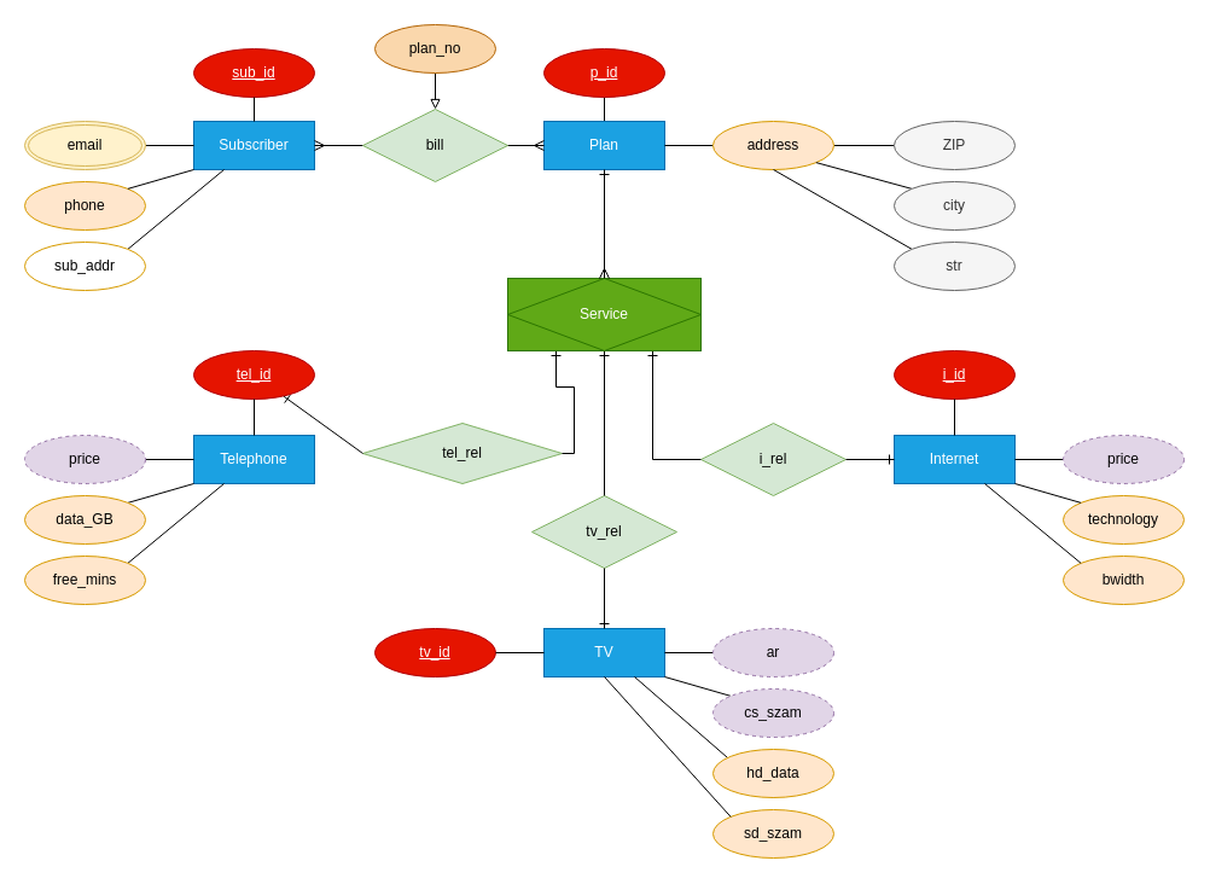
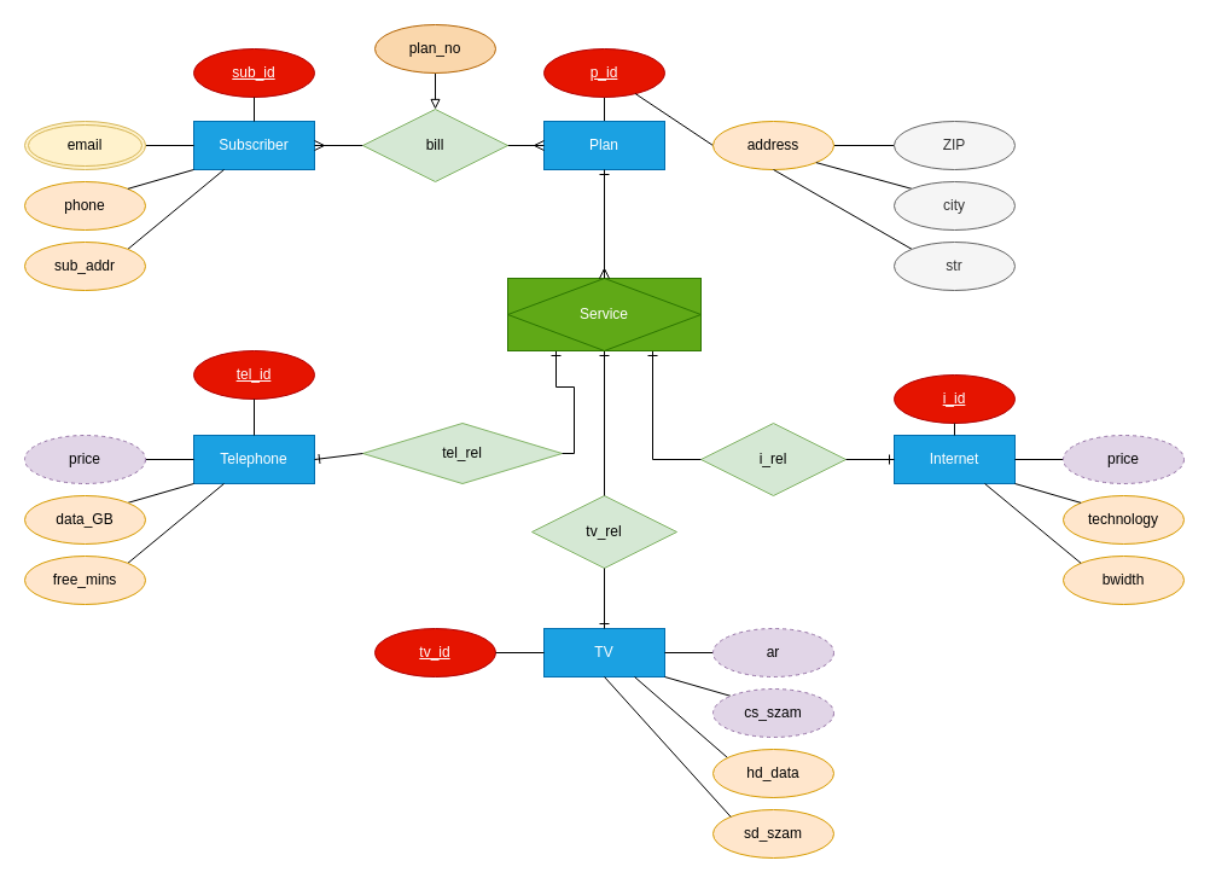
  <mxCell id="0" />
  <mxCell id="1" parent="0" />
  <mxCell id="2" value="Subscriber" style="whiteSpace=wrap;html=1;align=center;fillColor=#1ba1e2;fontColor=#ffffff;strokeColor=#006EAF;" parent="1" vertex="1"><mxGeometry x="160" y="100" width="100" height="40" as="geometry" /></mxCell>
  <mxCell id="3" value="sub_id" style="ellipse;whiteSpace=wrap;html=1;align=center;fontStyle=4;fillColor=#e51400;fontColor=#ffffff;strokeColor=#B20000;" parent="1" vertex="1"><mxGeometry x="160" width="100" height="40" as="geometry" y="40" /></mxCell>
  <mxCell id="4" value="phone" style="ellipse;whiteSpace=wrap;html=1;align=center;fillColor=#ffe6cc;strokeColor=#d79b00;" parent="1" vertex="1"><mxGeometry x="20" y="150" width="100" height="40" as="geometry" /></mxCell>
  <mxCell id="5" value="" style="endArrow=none;html=1;rounded=0;exitX=1;exitY=0.5;exitDx=0;exitDy=0;entryX=0;entryY=0.5;entryDx=0;entryDy=0;" parent="1" source="58" target="2" edge="1"><mxGeometry relative="1" as="geometry"><mxPoint x="50" y="170" as="sourcePoint" /><mxPoint x="200" y="280" as="targetPoint" /></mxGeometry></mxCell>
  <mxCell id="6" value="" style="endArrow=none;html=1;rounded=0;exitX=1;exitY=0;exitDx=0;exitDy=0;entryX=0;entryY=1;entryDx=0;entryDy=0;" parent="1" source="4" target="2" edge="1"><mxGeometry relative="1" as="geometry"><mxPoint x="150" y="270" as="sourcePoint" /><mxPoint x="310" y="270" as="targetPoint" /></mxGeometry></mxCell>
  <mxCell id="7" value="" style="endArrow=none;html=1;rounded=0;exitX=0.5;exitY=1;exitDx=0;exitDy=0;entryX=0.5;entryY=0;entryDx=0;entryDy=0;" parent="1" source="3" target="2" edge="1"><mxGeometry relative="1" as="geometry"><mxPoint x="90" y="320" as="sourcePoint" /><mxPoint x="250" y="320" as="targetPoint" /></mxGeometry></mxCell>
  <mxCell id="8" value="i_rel" style="shape=rhombus;perimeter=rhombusPerimeter;whiteSpace=wrap;html=1;align=center;fillColor=#d5e8d4;strokeColor=#82b366;" parent="1" vertex="1"><mxGeometry x="580" y="350" width="120" height="60" as="geometry" /></mxCell>
  <mxCell id="9" value="tv_rel" style="shape=rhombus;perimeter=rhombusPerimeter;whiteSpace=wrap;html=1;align=center;fillColor=#d5e8d4;strokeColor=#82b366;" parent="1" vertex="1"><mxGeometry x="440" y="410" width="120" height="60" as="geometry" /></mxCell>
  <mxCell id="10" value="tel_rel" style="shape=rhombus;perimeter=rhombusPerimeter;whiteSpace=wrap;html=1;align=center;fillColor=#d5e8d4;strokeColor=#82b366;" parent="1" vertex="1"><mxGeometry x="300" y="350" width="165" height="50" as="geometry" /></mxCell>
  <mxCell id="11" value="" style="endArrow=ERone;html=1;rounded=0;entryX=0.75;entryY=1;entryDx=0;entryDy=0;exitX=0;exitY=0.5;exitDx=0;exitDy=0;startArrow=none;startFill=0;endFill=0;edgeStyle=orthogonalEdgeStyle;" parent="1" source="8" target="32" edge="1"><mxGeometry width="50" height="50" relative="1" as="geometry"><mxPoint x="600" y="330" as="sourcePoint" /><mxPoint x="515" y="260" as="targetPoint" /></mxGeometry></mxCell>
  <mxCell id="12" value="" style="endArrow=ERone;html=1;rounded=0;exitX=0.5;exitY=0;exitDx=0;exitDy=0;entryX=0.5;entryY=1;entryDx=0;entryDy=0;startArrow=none;startFill=0;endFill=0;edgeStyle=orthogonalEdgeStyle;" parent="1" source="9" target="32" edge="1"><mxGeometry width="50" height="50" relative="1" as="geometry"><mxPoint x="380" y="330" as="sourcePoint" /><mxPoint x="490" y="260" as="targetPoint" /></mxGeometry></mxCell>
  <mxCell id="13" value="" style="endArrow=ERone;html=1;rounded=0;entryX=0.25;entryY=1;entryDx=0;entryDy=0;exitX=1;exitY=0.5;exitDx=0;exitDy=0;startArrow=none;startFill=0;endFill=0;edgeStyle=orthogonalEdgeStyle;" parent="1" source="10" target="32" edge="1"><mxGeometry width="50" height="50" relative="1" as="geometry"><mxPoint x="340" y="420" as="sourcePoint" /><mxPoint x="465" y="260" as="targetPoint" /></mxGeometry></mxCell>
  <mxCell id="14" value="Internet" style="whiteSpace=wrap;html=1;align=center;fillColor=#1ba1e2;strokeColor=#006EAF;fontColor=#ffffff;" parent="1" vertex="1"><mxGeometry x="740" y="360" width="100" height="40" as="geometry" /></mxCell>
  <mxCell id="15" value="" style="endArrow=ERone;html=1;rounded=0;entryX=0;entryY=0.5;entryDx=0;entryDy=0;exitX=1;exitY=0.5;exitDx=0;exitDy=0;endFill=0;" parent="1" source="8" target="14" edge="1"><mxGeometry width="50" height="50" relative="1" as="geometry"><mxPoint x="680" y="310" as="sourcePoint" /><mxPoint x="730" y="260" as="targetPoint" /></mxGeometry></mxCell>
  <mxCell id="16" value="TV" style="whiteSpace=wrap;html=1;align=center;fillColor=#1ba1e2;fontColor=#ffffff;strokeColor=#006EAF;" parent="1" vertex="1"><mxGeometry x="450" y="520" width="100" height="40" as="geometry" /></mxCell>
  <mxCell id="17" value="Telephone" style="whiteSpace=wrap;html=1;align=center;fillColor=#1ba1e2;fontColor=#ffffff;strokeColor=#006EAF;" parent="1" vertex="1"><mxGeometry x="160" y="360" width="100" height="40" as="geometry" /></mxCell>
  <mxCell id="18" value="" style="endArrow=ERone;html=1;rounded=0;entryX=0.5;entryY=0;entryDx=0;entryDy=0;exitX=0.5;exitY=1;exitDx=0;exitDy=0;startArrow=none;startFill=0;endFill=0;" parent="1" source="9" target="16" edge="1"><mxGeometry width="50" height="50" relative="1" as="geometry"><mxPoint x="530" y="520" as="sourcePoint" /><mxPoint x="580" y="470" as="targetPoint" /></mxGeometry></mxCell>
- <mxCell id="19" value="" style="endArrow=ERone;html=1;rounded=0;endFill=0;exitX=0;exitY=0.5;exitDx=0;exitDy=0;" parent="1" source="10" target="25" edge="1"><mxGeometry width="50" height="50" relative="1" as="geometry"><mxPoint x="80" y="380" as="sourcePoint" /><mxPoint x="80" y="440" as="targetPoint" /></mxGeometry></mxCell>
+ <mxCell id="19" value="" style="endArrow=ERone;html=1;rounded=0;entryX=1;entryY=0.5;entryDx=0;entryDy=0;endFill=0;exitX=0;exitY=0.5;exitDx=0;exitDy=0;" parent="1" source="10" target="17" edge="1"><mxGeometry width="50" height="50" relative="1" as="geometry"><mxPoint x="80" y="380" as="sourcePoint" /><mxPoint x="80" y="440" as="targetPoint" /></mxGeometry></mxCell>
  <mxCell id="20" value="bwidth" style="ellipse;whiteSpace=wrap;html=1;align=center;fillColor=#ffe6cc;strokeColor=#d79b00;" parent="1" vertex="1"><mxGeometry x="880" y="460" width="100" height="40" as="geometry" /></mxCell>
  <mxCell id="21" value="technology" style="ellipse;whiteSpace=wrap;html=1;align=center;fillColor=#ffe6cc;strokeColor=#d79b00;" parent="1" vertex="1"><mxGeometry x="880" y="410" width="100" height="40" as="geometry" /></mxCell>
- <mxCell id="22" value="i_id" style="ellipse;whiteSpace=wrap;html=1;align=center;fontStyle=4;fillColor=#e51400;fontColor=#ffffff;strokeColor=#B20000;" parent="1" vertex="1"><mxGeometry x="740" y="290" width="100" height="40" as="geometry" /></mxCell>
+ <mxCell id="22" value="i_id" style="ellipse;whiteSpace=wrap;html=1;align=center;fontStyle=4;fillColor=#e51400;fontColor=#ffffff;strokeColor=#B20000;" parent="1" vertex="1"><mxGeometry x="740" y="310" width="100" height="40" as="geometry" /></mxCell>
  <mxCell id="23" value="tv_id" style="ellipse;whiteSpace=wrap;html=1;align=center;fontStyle=4;fillColor=#e51400;fontColor=#ffffff;strokeColor=#B20000;" parent="1" vertex="1"><mxGeometry x="310" y="520" width="100" height="40" as="geometry" /></mxCell>
  <mxCell id="24" value="sd_szam" style="ellipse;whiteSpace=wrap;html=1;align=center;fillColor=#ffe6cc;strokeColor=#d79b00;" parent="1" vertex="1"><mxGeometry x="590" y="670" width="100" height="40" as="geometry" /></mxCell>
  <mxCell id="25" value="tel_id" style="ellipse;whiteSpace=wrap;html=1;align=center;fontStyle=4;fillColor=#e51400;fontColor=#ffffff;strokeColor=#B20000;" parent="1" vertex="1"><mxGeometry x="160" y="290" width="100" height="40" as="geometry" /></mxCell>
  <mxCell id="26" value="" style="endArrow=none;html=1;rounded=0;exitX=0.5;exitY=0;exitDx=0;exitDy=0;entryX=0.5;entryY=1;entryDx=0;entryDy=0;" parent="1" source="14" target="22" edge="1"><mxGeometry width="50" height="50" relative="1" as="geometry"><mxPoint x="660" y="240" as="sourcePoint" /><mxPoint x="790" y="340" as="targetPoint" /></mxGeometry></mxCell>
  <mxCell id="27" value="" style="endArrow=none;html=1;rounded=0;exitX=0;exitY=0;exitDx=0;exitDy=0;entryX=0.75;entryY=1;entryDx=0;entryDy=0;" parent="1" source="20" target="14" edge="1"><mxGeometry width="50" height="50" relative="1" as="geometry"><mxPoint x="750" y="260" as="sourcePoint" /><mxPoint x="800" y="210" as="targetPoint" /></mxGeometry></mxCell>
  <mxCell id="28" value="" style="endArrow=none;html=1;rounded=0;entryX=0;entryY=0;entryDx=0;entryDy=0;exitX=1;exitY=1;exitDx=0;exitDy=0;" parent="1" source="14" target="21" edge="1"><mxGeometry width="50" height="50" relative="1" as="geometry"><mxPoint x="910" y="400" as="sourcePoint" /><mxPoint x="960" y="350" as="targetPoint" /></mxGeometry></mxCell>
  <mxCell id="29" value="" style="endArrow=none;html=1;rounded=0;entryX=1;entryY=0.5;entryDx=0;entryDy=0;exitX=0;exitY=0.5;exitDx=0;exitDy=0;" parent="1" source="16" target="23" edge="1"><mxGeometry width="50" height="50" relative="1" as="geometry"><mxPoint x="310" y="510" as="sourcePoint" /><mxPoint x="360" y="460" as="targetPoint" /></mxGeometry></mxCell>
  <mxCell id="30" value="" style="endArrow=none;html=1;rounded=0;entryX=0;entryY=0;entryDx=0;entryDy=0;exitX=0.5;exitY=1;exitDx=0;exitDy=0;" parent="1" source="16" target="24" edge="1"><mxGeometry width="50" height="50" relative="1" as="geometry"><mxPoint x="630" y="570" as="sourcePoint" /><mxPoint x="680" y="520" as="targetPoint" /></mxGeometry></mxCell>
  <mxCell id="31" value="" style="endArrow=none;html=1;rounded=0;exitX=0.5;exitY=0;exitDx=0;exitDy=0;entryX=0.5;entryY=1;entryDx=0;entryDy=0;" parent="1" source="17" target="25" edge="1"><mxGeometry width="50" height="50" relative="1" as="geometry"><mxPoint x="100" y="520" as="sourcePoint" /><mxPoint x="-30" y="345" as="targetPoint" /></mxGeometry></mxCell>
  <mxCell id="32" value="Service" style="shape=associativeEntity;whiteSpace=wrap;html=1;align=center;fillColor=#60a917;fontColor=#ffffff;strokeColor=#2D7600;arcSize=20;" parent="1" vertex="1"><mxGeometry x="420" y="230" width="160" height="60" as="geometry" /></mxCell>
  <mxCell id="33" style="edgeStyle=none;rounded=0;orthogonalLoop=1;jettySize=auto;html=1;exitX=0.5;exitY=1;exitDx=0;exitDy=0;entryX=0.5;entryY=0;entryDx=0;entryDy=0;startArrow=none;startFill=0;endArrow=none;endFill=0;" parent="1" source="34" target="35" edge="1"><mxGeometry relative="1" as="geometry" /></mxCell>
  <mxCell id="34" value="p_id" style="ellipse;whiteSpace=wrap;html=1;align=center;fontStyle=4;strokeColor=#B20000;fillColor=#e51400;fontColor=#ffffff;" parent="1" vertex="1"><mxGeometry x="450" width="100" height="40" as="geometry" y="40" /></mxCell>
  <mxCell id="35" value="Plan" style="whiteSpace=wrap;html=1;align=center;fillColor=#1ba1e2;fontColor=#ffffff;strokeColor=#006EAF;" parent="1" vertex="1"><mxGeometry x="450" y="100" width="100" height="40" as="geometry" /></mxCell>
  <mxCell id="36" value="" style="endArrow=ERone;html=1;rounded=0;entryX=0.5;entryY=1;entryDx=0;entryDy=0;exitX=0.5;exitY=0;exitDx=0;exitDy=0;startArrow=ERmany;startFill=0;endFill=0;" parent="1" source="32" target="35" edge="1"><mxGeometry width="50" height="50" relative="1" as="geometry"><mxPoint x="390" y="200" as="sourcePoint" /><mxPoint x="440" y="150" as="targetPoint" /></mxGeometry></mxCell>
  <mxCell id="37" style="edgeStyle=none;rounded=0;orthogonalLoop=1;jettySize=auto;html=1;exitX=0;exitY=0.5;exitDx=0;exitDy=0;entryX=1;entryY=0.5;entryDx=0;entryDy=0;startArrow=none;startFill=0;endArrow=ERmany;endFill=0;" parent="1" source="39" target="2" edge="1"><mxGeometry relative="1" as="geometry" /></mxCell>
  <mxCell id="38" style="edgeStyle=orthogonalEdgeStyle;rounded=0;orthogonalLoop=1;jettySize=auto;html=1;exitX=1;exitY=0.5;exitDx=0;exitDy=0;entryX=0;entryY=0.5;entryDx=0;entryDy=0;startArrow=none;startFill=0;endArrow=ERmany;endFill=0;" parent="1" source="39" target="35" edge="1"><mxGeometry relative="1" as="geometry"><Array as="points"><mxPoint x="300" y="120" /><mxPoint x="300" y="120" /></Array></mxGeometry></mxCell>
  <mxCell id="39" value="bill" style="shape=rhombus;perimeter=rhombusPerimeter;whiteSpace=wrap;html=1;align=center;fillColor=#d5e8d4;strokeColor=#82b366;" parent="1" vertex="1"><mxGeometry x="300" y="90" width="120" height="60" as="geometry" /></mxCell>
  <mxCell id="40" style="rounded=0;orthogonalLoop=1;jettySize=auto;html=1;exitX=0;exitY=0.5;exitDx=0;exitDy=0;entryX=1;entryY=0.5;entryDx=0;entryDy=0;startArrow=none;startFill=0;endArrow=none;endFill=0;" parent="1" source="41" target="14" edge="1"><mxGeometry relative="1" as="geometry" /></mxCell>
  <mxCell id="41" value="price" style="ellipse;whiteSpace=wrap;html=1;align=center;strokeColor=#9673a6;fillColor=#e1d5e7;dashed=1;" parent="1" vertex="1"><mxGeometry x="880" y="360" width="100" height="40" as="geometry" /></mxCell>
  <mxCell id="42" style="edgeStyle=none;rounded=0;orthogonalLoop=1;jettySize=auto;html=1;exitX=0.5;exitY=1;exitDx=0;exitDy=0;entryX=0.75;entryY=1;entryDx=0;entryDy=0;startArrow=none;startFill=0;endArrow=none;endFill=0;" parent="1" source="43" target="16" edge="1"><mxGeometry relative="1" as="geometry" /></mxCell>
  <mxCell id="43" value="hd_data" style="ellipse;whiteSpace=wrap;html=1;align=center;strokeColor=#d79b00;fillColor=#ffe6cc;" parent="1" vertex="1"><mxGeometry x="590" y="620" width="100" height="40" as="geometry" /></mxCell>
  <mxCell id="44" style="edgeStyle=none;rounded=0;orthogonalLoop=1;jettySize=auto;html=1;exitX=0;exitY=0.5;exitDx=0;exitDy=0;entryX=1;entryY=0.5;entryDx=0;entryDy=0;startArrow=none;startFill=0;endArrow=none;endFill=0;" parent="1" source="45" target="16" edge="1"><mxGeometry relative="1" as="geometry" /></mxCell>
  <mxCell id="45" value="ar" style="ellipse;whiteSpace=wrap;html=1;align=center;strokeColor=#9673a6;fillColor=#e1d5e7;dashed=1;" parent="1" vertex="1"><mxGeometry x="590" y="520" width="100" height="40" as="geometry" /></mxCell>
  <mxCell id="46" style="edgeStyle=none;rounded=0;orthogonalLoop=1;jettySize=auto;html=1;exitX=1;exitY=0;exitDx=0;exitDy=0;entryX=0;entryY=1;entryDx=0;entryDy=0;startArrow=none;startFill=0;endArrow=none;endFill=0;" parent="1" source="47" target="17" edge="1"><mxGeometry relative="1" as="geometry" /></mxCell>
  <mxCell id="47" value="data_GB" style="ellipse;whiteSpace=wrap;html=1;align=center;strokeColor=#d79b00;fillColor=#ffe6cc;" parent="1" vertex="1"><mxGeometry x="20" y="410" width="100" height="40" as="geometry" /></mxCell>
  <mxCell id="48" style="edgeStyle=none;rounded=0;orthogonalLoop=1;jettySize=auto;html=1;exitX=1;exitY=0;exitDx=0;exitDy=0;entryX=0.25;entryY=1;entryDx=0;entryDy=0;startArrow=none;startFill=0;endArrow=none;endFill=0;" parent="1" source="49" target="17" edge="1"><mxGeometry relative="1" as="geometry" /></mxCell>
  <mxCell id="49" value="free_mins" style="ellipse;whiteSpace=wrap;html=1;align=center;strokeColor=#d79b00;fillColor=#ffe6cc;" parent="1" vertex="1"><mxGeometry x="20" y="460" width="100" height="40" as="geometry" /></mxCell>
  <mxCell id="50" style="edgeStyle=none;rounded=0;orthogonalLoop=1;jettySize=auto;html=1;exitX=1;exitY=0.5;exitDx=0;exitDy=0;entryX=0;entryY=0.5;entryDx=0;entryDy=0;startArrow=none;startFill=0;endArrow=none;endFill=0;" parent="1" source="51" target="17" edge="1"><mxGeometry relative="1" as="geometry" /></mxCell>
  <mxCell id="51" value="price" style="ellipse;whiteSpace=wrap;html=1;align=center;strokeColor=#9673a6;fillColor=#e1d5e7;dashed=1;" parent="1" vertex="1"><mxGeometry x="20" y="360" width="100" height="40" as="geometry" /></mxCell>
  <mxCell id="52" style="edgeStyle=none;rounded=0;orthogonalLoop=1;jettySize=auto;html=1;exitX=1;exitY=0;exitDx=0;exitDy=0;entryX=0.25;entryY=1;entryDx=0;entryDy=0;startArrow=none;startFill=0;endArrow=none;endFill=0;" parent="1" source="53" target="2" edge="1"><mxGeometry relative="1" as="geometry" /></mxCell>
- <mxCell id="53" value="sub_addr" style="ellipse;whiteSpace=wrap;html=1;align=center;strokeColor=#d79b00;fillColor=#ffffff;" parent="1" vertex="1"><mxGeometry x="20" y="200" width="100" height="40" as="geometry" /></mxCell>
- <mxCell id="54" style="edgeStyle=none;rounded=0;orthogonalLoop=1;jettySize=auto;html=1;exitX=0;exitY=0.5;exitDx=0;exitDy=0;entryX=1;entryY=0.5;entryDx=0;entryDy=0;startArrow=none;startFill=0;endArrow=none;endFill=0;" parent="1" source="56" target="35" edge="1"><mxGeometry relative="1" as="geometry"><mxPoint x="450" y="50" as="sourcePoint" /></mxGeometry></mxCell>
+ <mxCell id="53" value="sub_addr" style="ellipse;whiteSpace=wrap;html=1;align=center;strokeColor=#d79b00;fillColor=#ffe6cc;" parent="1" vertex="1"><mxGeometry x="20" y="200" width="100" height="40" as="geometry" /></mxCell>
+ <mxCell id="54" style="edgeStyle=none;rounded=0;orthogonalLoop=1;jettySize=auto;html=1;exitX=0;exitY=0.5;exitDx=0;exitDy=0;startArrow=none;startFill=0;endArrow=none;endFill=0;" parent="1" source="56" target="34" edge="1"><mxGeometry relative="1" as="geometry"><mxPoint x="450" y="50" as="sourcePoint" /></mxGeometry></mxCell>
  <mxCell id="55" style="edgeStyle=none;rounded=0;orthogonalLoop=1;jettySize=auto;html=1;exitX=1;exitY=0.5;exitDx=0;exitDy=0;entryX=0;entryY=0.5;entryDx=0;entryDy=0;endArrow=none;endFill=0;" parent="1" source="56" target="57" edge="1"><mxGeometry relative="1" as="geometry" /></mxCell>
  <mxCell id="56" value="address" style="ellipse;whiteSpace=wrap;html=1;align=center;fillColor=#ffe6cc;strokeColor=#d79b00;" parent="1" vertex="1"><mxGeometry x="590" y="100" width="100" height="40" as="geometry" /></mxCell>
  <mxCell id="57" value="ZIP" style="ellipse;whiteSpace=wrap;html=1;align=center;strokeColor=#666666;fillColor=#f5f5f5;fontColor=#333333;" parent="1" vertex="1"><mxGeometry x="740" y="100" width="100" height="40" as="geometry" /></mxCell>
  <mxCell id="58" value="email" style="ellipse;shape=doubleEllipse;margin=3;whiteSpace=wrap;html=1;align=center;strokeColor=#d6b656;fillColor=#fff2cc;" parent="1" vertex="1"><mxGeometry x="20" y="100" width="100" height="40" as="geometry" /></mxCell>
  <mxCell id="59" style="edgeStyle=none;rounded=0;orthogonalLoop=1;jettySize=auto;html=1;exitX=0;exitY=0;exitDx=0;exitDy=0;entryX=0.5;entryY=1;entryDx=0;entryDy=0;endArrow=none;endFill=0;" parent="1" source="60" target="56" edge="1"><mxGeometry relative="1" as="geometry" /></mxCell>
  <mxCell id="60" value="str" style="ellipse;whiteSpace=wrap;html=1;align=center;strokeColor=#666666;fillColor=#f5f5f5;fontColor=#333333;" parent="1" vertex="1"><mxGeometry x="740" y="200" width="100" height="40" as="geometry" /></mxCell>
  <mxCell id="61" style="edgeStyle=none;rounded=0;orthogonalLoop=1;jettySize=auto;html=1;exitX=0;exitY=0;exitDx=0;exitDy=0;entryX=1;entryY=1;entryDx=0;entryDy=0;endArrow=none;endFill=0;" parent="1" source="62" target="56" edge="1"><mxGeometry relative="1" as="geometry" /></mxCell>
  <mxCell id="62" value="city" style="ellipse;whiteSpace=wrap;html=1;align=center;strokeColor=#666666;fillColor=#f5f5f5;fontColor=#333333;" parent="1" vertex="1"><mxGeometry x="740" y="150" width="100" height="40" as="geometry" /></mxCell>
  <mxCell id="63" style="edgeStyle=none;rounded=0;orthogonalLoop=1;jettySize=auto;html=1;exitX=0;exitY=0;exitDx=0;exitDy=0;entryX=1;entryY=1;entryDx=0;entryDy=0;endArrow=none;endFill=0;" parent="1" source="64" target="16" edge="1"><mxGeometry relative="1" as="geometry" /></mxCell>
  <mxCell id="64" value="cs_szam" style="ellipse;whiteSpace=wrap;html=1;align=center;dashed=1;strokeColor=#9673a6;fillColor=#e1d5e7;" parent="1" vertex="1"><mxGeometry x="590" y="570" width="100" height="40" as="geometry" /></mxCell>
  <mxCell id="65" style="edgeStyle=orthogonalEdgeStyle;rounded=0;orthogonalLoop=1;jettySize=auto;html=1;entryX=0.5;entryY=0;entryDx=0;entryDy=0;fontFamily=Helvetica;fontSize=12;fontColor=#ffffff;endArrow=block;endFill=0;" edge="1" parent="1" source="66" target="39"><mxGeometry relative="1" as="geometry" /></mxCell>
  <mxCell id="66" value="plan_no" style="ellipse;whiteSpace=wrap;html=1;align=center;strokeColor=#b46504;fontFamily=Helvetica;fontSize=12;fillColor=#fad7ac;" vertex="1" parent="1"><mxGeometry x="310" y="20" width="100" height="40" as="geometry" /></mxCell>
